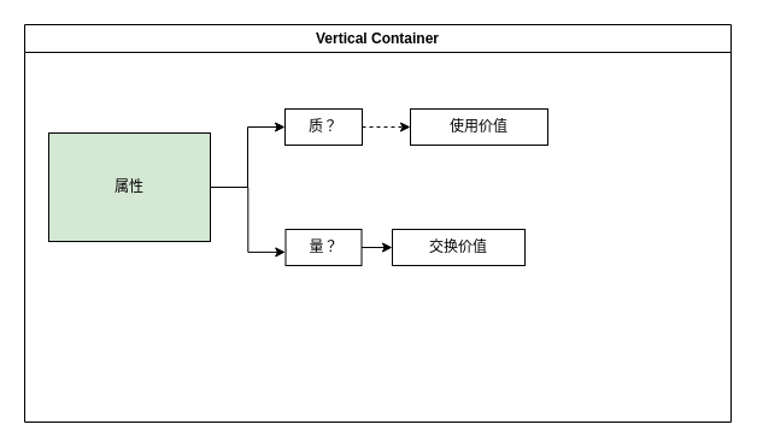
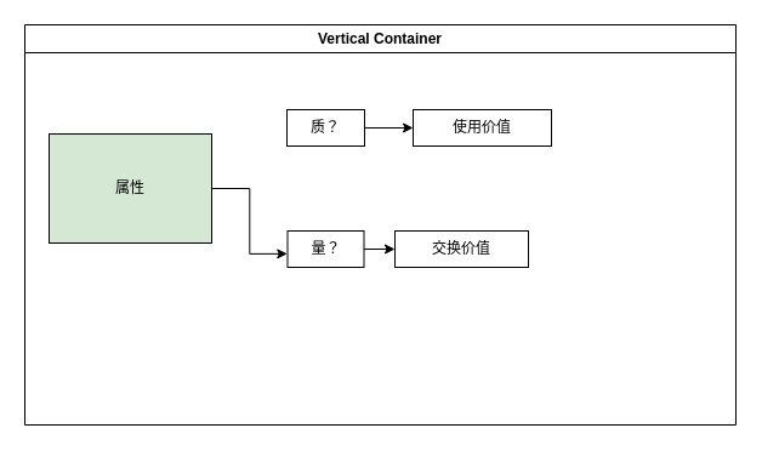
  <mxCell id="0" />
  <mxCell id="1" parent="0" />
  <mxCell id="2" value="Vertical Container" style="swimlane;whiteSpace=wrap;html=1;" vertex="1" parent="1"><mxGeometry x="20" y="20" width="586" height="330" as="geometry" /></mxCell>
- <mxCell id="3" style="edgeStyle=orthogonalEdgeStyle;rounded=0;orthogonalLoop=1;jettySize=auto;html=1;entryX=0;entryY=0.5;entryDx=0;entryDy=0;" edge="1" parent="2" source="5" target="9"><mxGeometry relative="1" as="geometry" /></mxCell>
  <mxCell id="4" style="edgeStyle=orthogonalEdgeStyle;rounded=0;orthogonalLoop=1;jettySize=auto;html=1;entryX=-0.004;entryY=0.629;entryDx=0;entryDy=0;entryPerimeter=0;" edge="1" parent="2" source="5" target="11"><mxGeometry relative="1" as="geometry" /></mxCell>
  <mxCell id="5" value="属性" style="rounded=0;whiteSpace=wrap;html=1;fillColor=#d5e8d4;" vertex="1" parent="2"><mxGeometry x="20" y="90" width="134" height="90" as="geometry" /></mxCell>
  <mxCell id="6" value="使用价值" style="rounded=0;whiteSpace=wrap;html=1;" vertex="1" parent="2"><mxGeometry x="320" y="70" width="114" height="30" as="geometry" /></mxCell>
  <mxCell id="7" value="交换价值" style="rounded=0;whiteSpace=wrap;html=1;" vertex="1" parent="2"><mxGeometry x="305" y="170" width="110" height="30" as="geometry" /></mxCell>
- <mxCell id="8" style="edgeStyle=orthogonalEdgeStyle;rounded=0;orthogonalLoop=1;jettySize=auto;html=1;entryX=0;entryY=0.5;entryDx=0;entryDy=0;dashed=1;" edge="1" parent="2" source="9" target="6"><mxGeometry relative="1" as="geometry" /></mxCell>
+ <mxCell id="8" style="edgeStyle=orthogonalEdgeStyle;rounded=0;orthogonalLoop=1;jettySize=auto;html=1;entryX=0;entryY=0.5;entryDx=0;entryDy=0;" edge="1" parent="2" source="9" target="6"><mxGeometry relative="1" as="geometry" /></mxCell>
  <mxCell id="9" value="质？" style="rounded=0;whiteSpace=wrap;html=1;" vertex="1" parent="2"><mxGeometry x="216" y="70" width="64" height="30" as="geometry" /></mxCell>
  <mxCell id="10" style="edgeStyle=orthogonalEdgeStyle;rounded=0;orthogonalLoop=1;jettySize=auto;html=1;" edge="1" parent="2" source="11" target="7"><mxGeometry relative="1" as="geometry" /></mxCell>
  <mxCell id="11" value="量？" style="rounded=0;whiteSpace=wrap;html=1;" vertex="1" parent="2"><mxGeometry x="216.5" y="170" width="63" height="30" as="geometry" /></mxCell>
